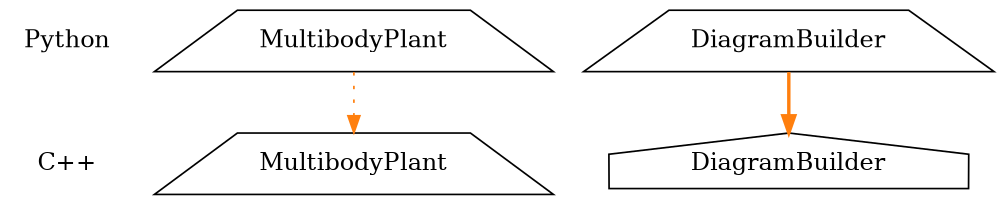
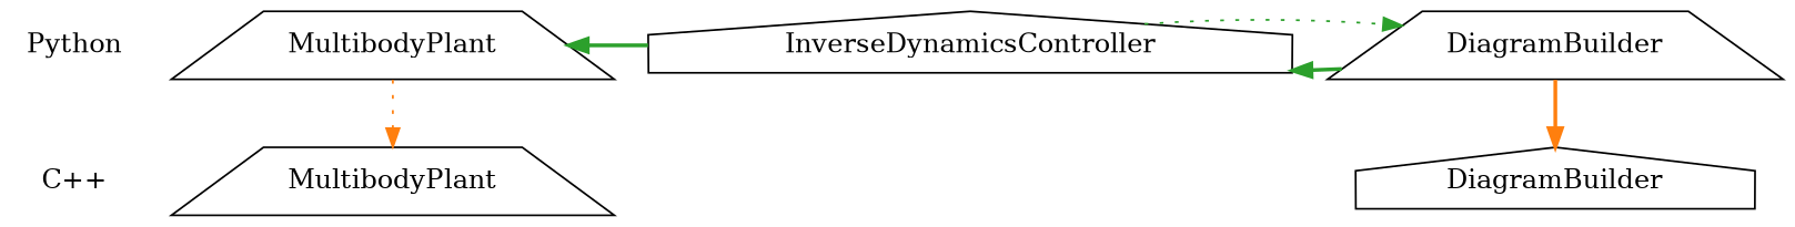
  digraph {
    node [shape=trapezium]
    edge [style=bold color="#2CA02C"]
    Python [shape=plaintext]
    "C++" [shape=plaintext]
    n3 [label=MultibodyPlant]
    n4 [label=DiagramBuilder]
+   n5 [label=InverseDynamicsController shape=house]
    n6 [label=MultibodyPlant]
    n7 [label=DiagramBuilder shape=house]
    subgraph sub_1 {
      Python
      "C++"
    }
    subgraph sub_2 {
      rank=same
      Python
      n3
      n4
+     n5
    }
    subgraph sub_3 {
      rank=same
      "C++"
      n6
      n7
    }
    subgraph sub_4 {
      n3
      n4
      n6
      n7
    }
    subgraph sub_5 {
      n3
      n4
+     n5
    }
    Python -> "C++" [style=invis color=""]
    n3 -> n6 [color="#FF7F0E" style=dotted]
+   n4 -> n5 [constraint=false]
    n4 -> n7 [color="#FF7F0E"]
+   n5 -> n3 [constraint=false]
+   n5 -> n4 [constraint=false style=dotted]
  }
